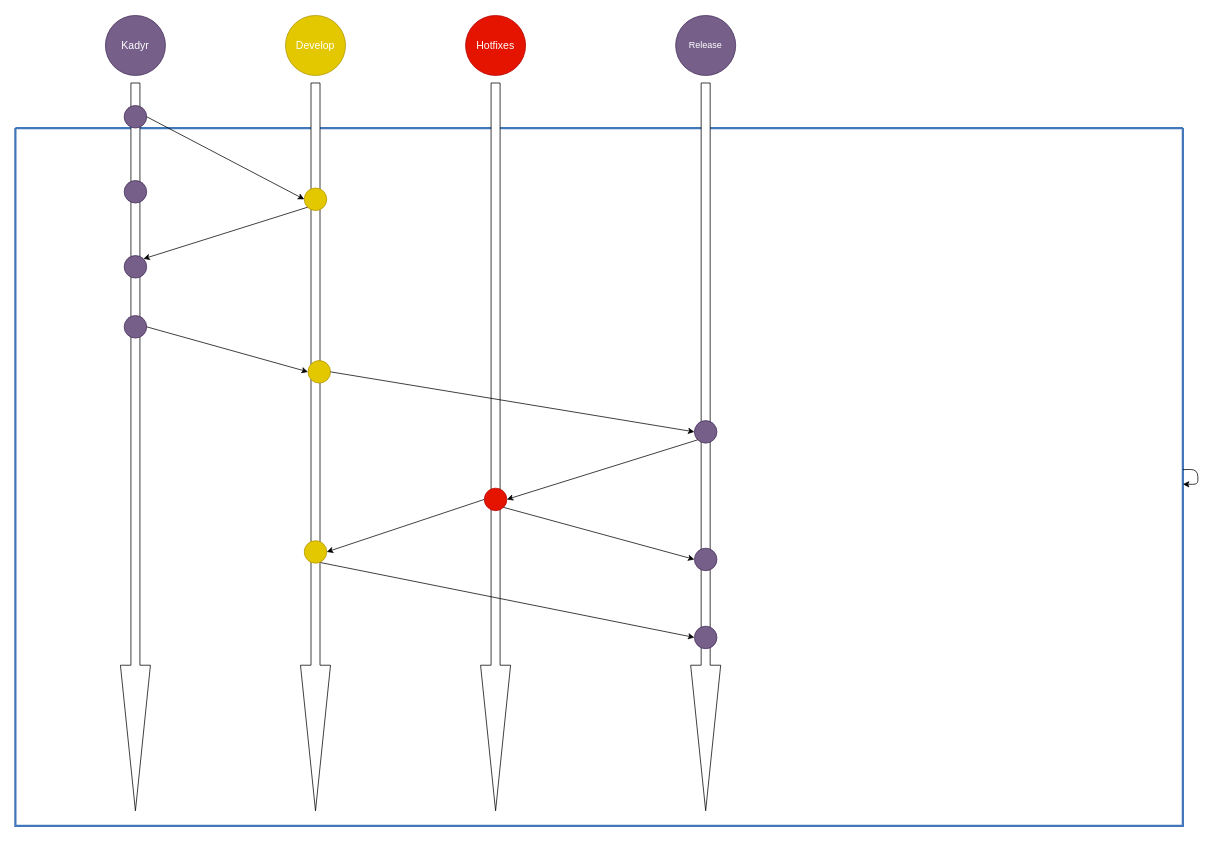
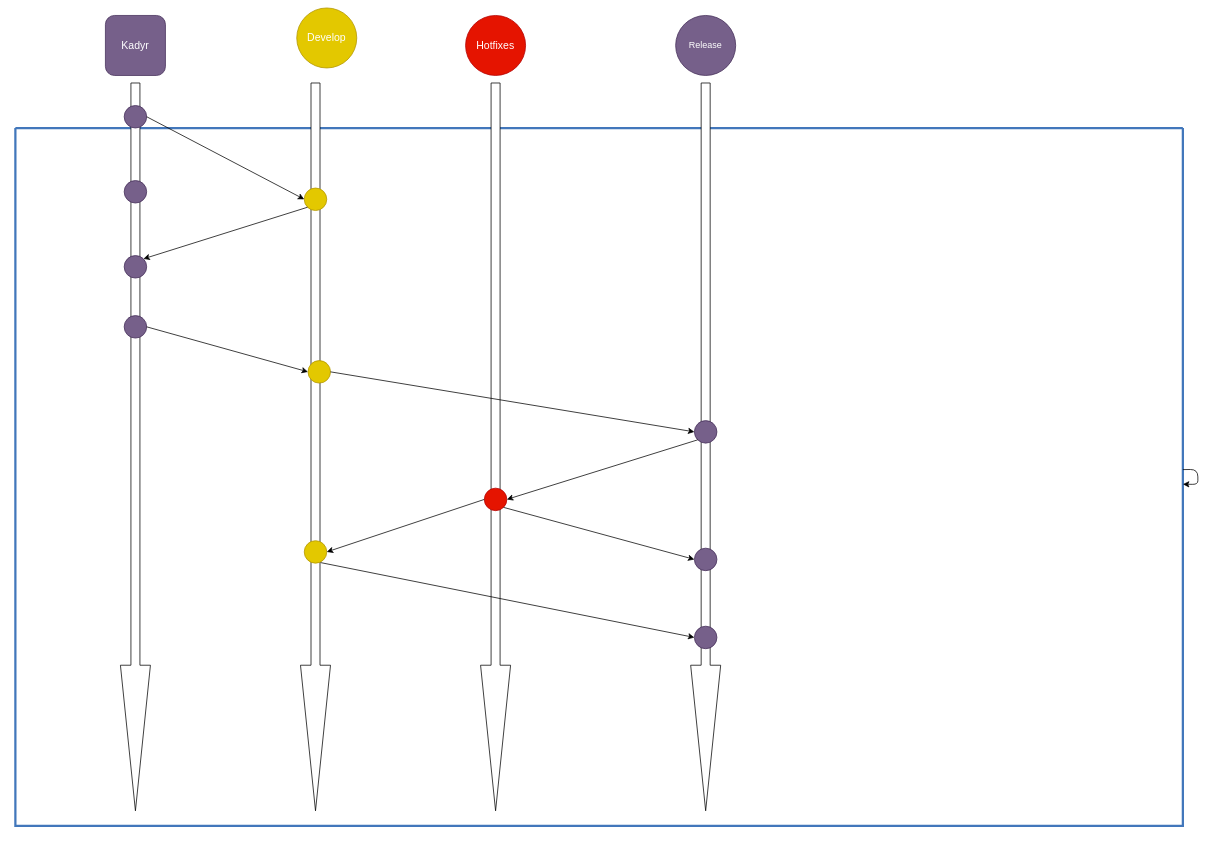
  <mxCell id="0" />
  <mxCell id="1" parent="0" />
  <mxCell id="2" value="" style="swimlane;shadow=0;strokeColor=#4277BB;fillColor=#ffffff;fontColor=#4277BB;align=right;startSize=0;collapsible=0;strokeWidth=3;" parent="1" vertex="1"><mxGeometry x="20" y="170" width="1556" height="930" as="geometry" /></mxCell>
  <mxCell id="3" value="" style="shape=singleArrow;direction=south;whiteSpace=wrap;html=1;" parent="2" vertex="1"><mxGeometry x="140" y="-60" width="40" height="970" as="geometry" /></mxCell>
  <mxCell id="4" value="" style="ellipse;whiteSpace=wrap;html=1;aspect=fixed;fillColor=#76608a;strokeColor=#432D57;fontColor=#ffffff;" parent="2" vertex="1"><mxGeometry x="145" y="70" width="30" height="30" as="geometry" /></mxCell>
  <mxCell id="5" value="" style="ellipse;whiteSpace=wrap;html=1;aspect=fixed;fillColor=#76608a;strokeColor=#432D57;fontColor=#ffffff;" parent="2" vertex="1"><mxGeometry x="145" y="170" width="30" height="30" as="geometry" /></mxCell>
  <mxCell id="6" value="" style="shape=singleArrow;direction=south;whiteSpace=wrap;html=1;" parent="2" vertex="1"><mxGeometry x="380" y="-60" width="40" height="970" as="geometry" /></mxCell>
  <mxCell id="7" value="" style="ellipse;whiteSpace=wrap;html=1;aspect=fixed;fillColor=#e3c800;strokeColor=#B09500;fontColor=#ffffff;" parent="2" vertex="1"><mxGeometry x="385" y="80" width="30" height="30" as="geometry" /></mxCell>
  <mxCell id="8" value="" style="shape=singleArrow;direction=south;whiteSpace=wrap;html=1;" parent="2" vertex="1"><mxGeometry x="620" y="-60" width="40" height="970" as="geometry" /></mxCell>
  <mxCell id="9" value="" style="shape=singleArrow;direction=south;whiteSpace=wrap;html=1;" parent="2" vertex="1"><mxGeometry x="900" y="-60" width="40" height="970" as="geometry" /></mxCell>
  <mxCell id="10" value="" style="endArrow=classic;html=1;entryX=1;entryY=0;entryDx=0;entryDy=0;exitX=0;exitY=1;exitDx=0;exitDy=0;" parent="2" source="7" target="5" edge="1"><mxGeometry width="50" height="50" relative="1" as="geometry"><mxPoint x="390" y="257" as="sourcePoint" /><mxPoint x="600" y="300" as="targetPoint" /></mxGeometry></mxCell>
  <mxCell id="11" value="" style="ellipse;whiteSpace=wrap;html=1;aspect=fixed;fillColor=#76608a;strokeColor=#432D57;fontColor=#ffffff;" parent="2" vertex="1"><mxGeometry x="145" y="250" width="30" height="30" as="geometry" /></mxCell>
  <mxCell id="12" value="" style="ellipse;whiteSpace=wrap;html=1;aspect=fixed;fillColor=#e3c800;strokeColor=#B09500;fontColor=#ffffff;" parent="2" vertex="1"><mxGeometry x="390" y="310" width="30" height="30" as="geometry" /></mxCell>
  <mxCell id="13" value="" style="endArrow=classic;html=1;exitX=1;exitY=0.5;exitDx=0;exitDy=0;entryX=0;entryY=0.5;entryDx=0;entryDy=0;" parent="2" source="11" target="12" edge="1"><mxGeometry width="50" height="50" relative="1" as="geometry"><mxPoint x="550" y="350" as="sourcePoint" /><mxPoint x="600" y="300" as="targetPoint" /></mxGeometry></mxCell>
  <mxCell id="14" value="" style="ellipse;whiteSpace=wrap;html=1;aspect=fixed;fillColor=#76608a;strokeColor=#432D57;fontColor=#ffffff;" parent="2" vertex="1"><mxGeometry x="905" y="390" width="30" height="30" as="geometry" /></mxCell>
  <mxCell id="15" value="" style="endArrow=classic;html=1;exitX=1;exitY=0.5;exitDx=0;exitDy=0;entryX=0;entryY=0.5;entryDx=0;entryDy=0;" parent="2" source="12" target="14" edge="1"><mxGeometry width="50" height="50" relative="1" as="geometry"><mxPoint x="550" y="350" as="sourcePoint" /><mxPoint x="600" y="300" as="targetPoint" /></mxGeometry></mxCell>
  <mxCell id="16" value="" style="ellipse;whiteSpace=wrap;html=1;aspect=fixed;fillColor=#e51400;strokeColor=#B20000;fontColor=#ffffff;" parent="2" vertex="1"><mxGeometry x="625" y="480" width="30" height="30" as="geometry" /></mxCell>
  <mxCell id="17" value="" style="endArrow=classic;html=1;exitX=0;exitY=1;exitDx=0;exitDy=0;entryX=1;entryY=0.5;entryDx=0;entryDy=0;" parent="2" source="14" target="16" edge="1"><mxGeometry width="50" height="50" relative="1" as="geometry"><mxPoint x="500" y="500" as="sourcePoint" /><mxPoint x="550" y="450" as="targetPoint" /></mxGeometry></mxCell>
  <mxCell id="18" value="" style="ellipse;whiteSpace=wrap;html=1;aspect=fixed;fillColor=#76608a;strokeColor=#432D57;fontColor=#ffffff;" parent="2" vertex="1"><mxGeometry x="905" y="560" width="30" height="30" as="geometry" /></mxCell>
  <mxCell id="19" value="" style="endArrow=classic;html=1;entryX=0;entryY=0.5;entryDx=0;entryDy=0;exitX=1;exitY=1;exitDx=0;exitDy=0;" parent="2" source="16" target="18" edge="1"><mxGeometry width="50" height="50" relative="1" as="geometry"><mxPoint x="500" y="480" as="sourcePoint" /><mxPoint x="550" y="430" as="targetPoint" /></mxGeometry></mxCell>
  <mxCell id="20" value="" style="ellipse;whiteSpace=wrap;html=1;aspect=fixed;fillColor=#e3c800;strokeColor=#B09500;fontColor=#ffffff;" parent="2" vertex="1"><mxGeometry x="385" y="550" width="30" height="30" as="geometry" /></mxCell>
  <mxCell id="21" value="" style="endArrow=classic;html=1;entryX=1;entryY=0.5;entryDx=0;entryDy=0;exitX=0;exitY=0.5;exitDx=0;exitDy=0;" parent="2" source="16" target="20" edge="1"><mxGeometry width="50" height="50" relative="1" as="geometry"><mxPoint x="600" y="490" as="sourcePoint" /><mxPoint x="650" y="440" as="targetPoint" /></mxGeometry></mxCell>
  <mxCell id="22" value="" style="ellipse;whiteSpace=wrap;html=1;aspect=fixed;fillColor=#76608a;strokeColor=#432D57;fontColor=#ffffff;" parent="2" vertex="1"><mxGeometry x="905" y="664" width="30" height="30" as="geometry" /></mxCell>
  <mxCell id="23" value="" style="endArrow=classic;html=1;entryX=0;entryY=0.5;entryDx=0;entryDy=0;exitX=0.659;exitY=0.328;exitDx=0;exitDy=0;exitPerimeter=0;" parent="2" source="6" target="22" edge="1"><mxGeometry width="50" height="50" relative="1" as="geometry"><mxPoint x="600" y="510" as="sourcePoint" /><mxPoint x="650" y="460" as="targetPoint" /></mxGeometry></mxCell>
  <mxCell id="24" value="" style="endArrow=classic;html=1;" parent="1" source="2" target="2" edge="1"><mxGeometry width="50" height="50" relative="1" as="geometry"><mxPoint x="1130" y="630" as="sourcePoint" /><mxPoint x="1180" y="580" as="targetPoint" /></mxGeometry></mxCell>
- <mxCell id="25" value="&lt;font style=&quot;font-size: 14px&quot;&gt;Kadyr&lt;/font&gt;" style="ellipse;whiteSpace=wrap;html=1;aspect=fixed;fillColor=#76608a;strokeColor=#432D57;fontColor=#ffffff;" parent="1" vertex="1"><mxGeometry x="140" y="20" width="80" height="80" as="geometry" /></mxCell>
- <mxCell id="26" value="Develop" style="ellipse;whiteSpace=wrap;html=1;aspect=fixed;fillColor=#e3c800;strokeColor=#B09500;fontColor=#ffffff;fontSize=14;" parent="1" vertex="1"><mxGeometry x="380" y="20" width="80" height="80" as="geometry" /></mxCell>
+ <mxCell id="25" value="&lt;font style=&quot;font-size: 14px&quot;&gt;Kadyr&lt;/font&gt;" style="whiteSpace=wrap;html=1;aspect=fixed;fillColor=#76608a;strokeColor=#432D57;fontColor=#ffffff;rounded=1;" parent="1" vertex="1"><mxGeometry x="140" y="20" width="80" height="80" as="geometry" /></mxCell>
+ <mxCell id="26" value="Develop" style="ellipse;whiteSpace=wrap;html=1;aspect=fixed;fillColor=#e3c800;strokeColor=#B09500;fontColor=#ffffff;fontSize=14;" parent="1" vertex="1"><mxGeometry x="395" y="10" width="80" height="80" as="geometry" /></mxCell>
  <mxCell id="27" value="&lt;font style=&quot;font-size: 14px&quot;&gt;Hotfixes&lt;/font&gt;" style="ellipse;whiteSpace=wrap;html=1;aspect=fixed;fillColor=#e51400;strokeColor=#B20000;fontColor=#ffffff;" parent="1" vertex="1"><mxGeometry x="620" y="20" width="80" height="80" as="geometry" /></mxCell>
  <mxCell id="28" value="Release" style="ellipse;whiteSpace=wrap;html=1;aspect=fixed;fillColor=#76608a;strokeColor=#432D57;fontColor=#ffffff;" parent="1" vertex="1"><mxGeometry x="900" y="20" width="80" height="80" as="geometry" /></mxCell>
  <mxCell id="29" value="" style="ellipse;whiteSpace=wrap;html=1;aspect=fixed;fillColor=#76608a;strokeColor=#432D57;fontColor=#ffffff;" parent="1" vertex="1"><mxGeometry x="165" y="140" width="30" height="30" as="geometry" /></mxCell>
  <mxCell id="30" value="" style="endArrow=classic;html=1;exitX=1;exitY=0.5;exitDx=0;exitDy=0;entryX=0;entryY=0.5;entryDx=0;entryDy=0;" parent="1" source="29" target="7" edge="1"><mxGeometry width="50" height="50" relative="1" as="geometry"><mxPoint x="570" y="510" as="sourcePoint" /><mxPoint x="620" y="460" as="targetPoint" /></mxGeometry></mxCell>
